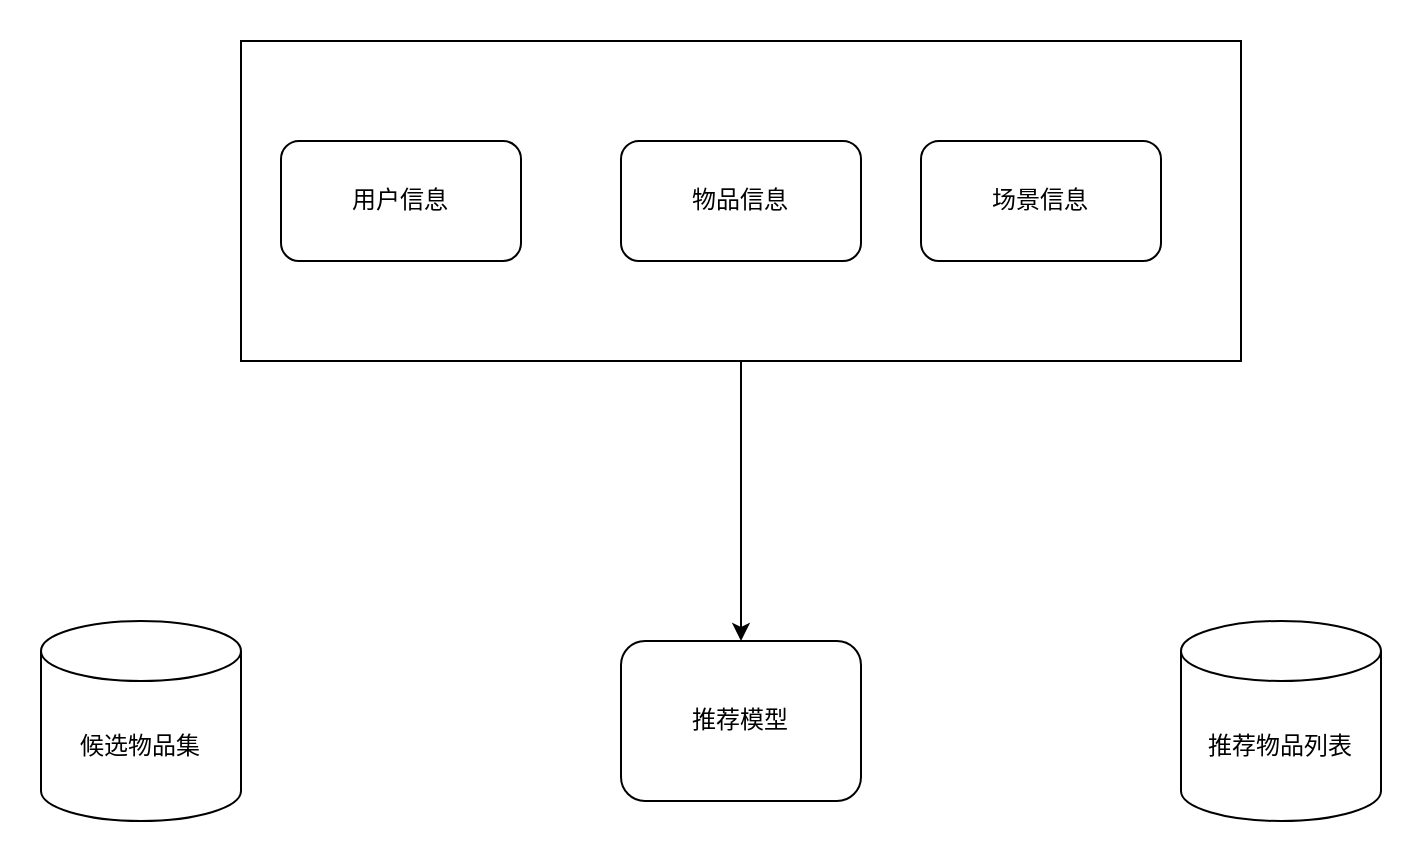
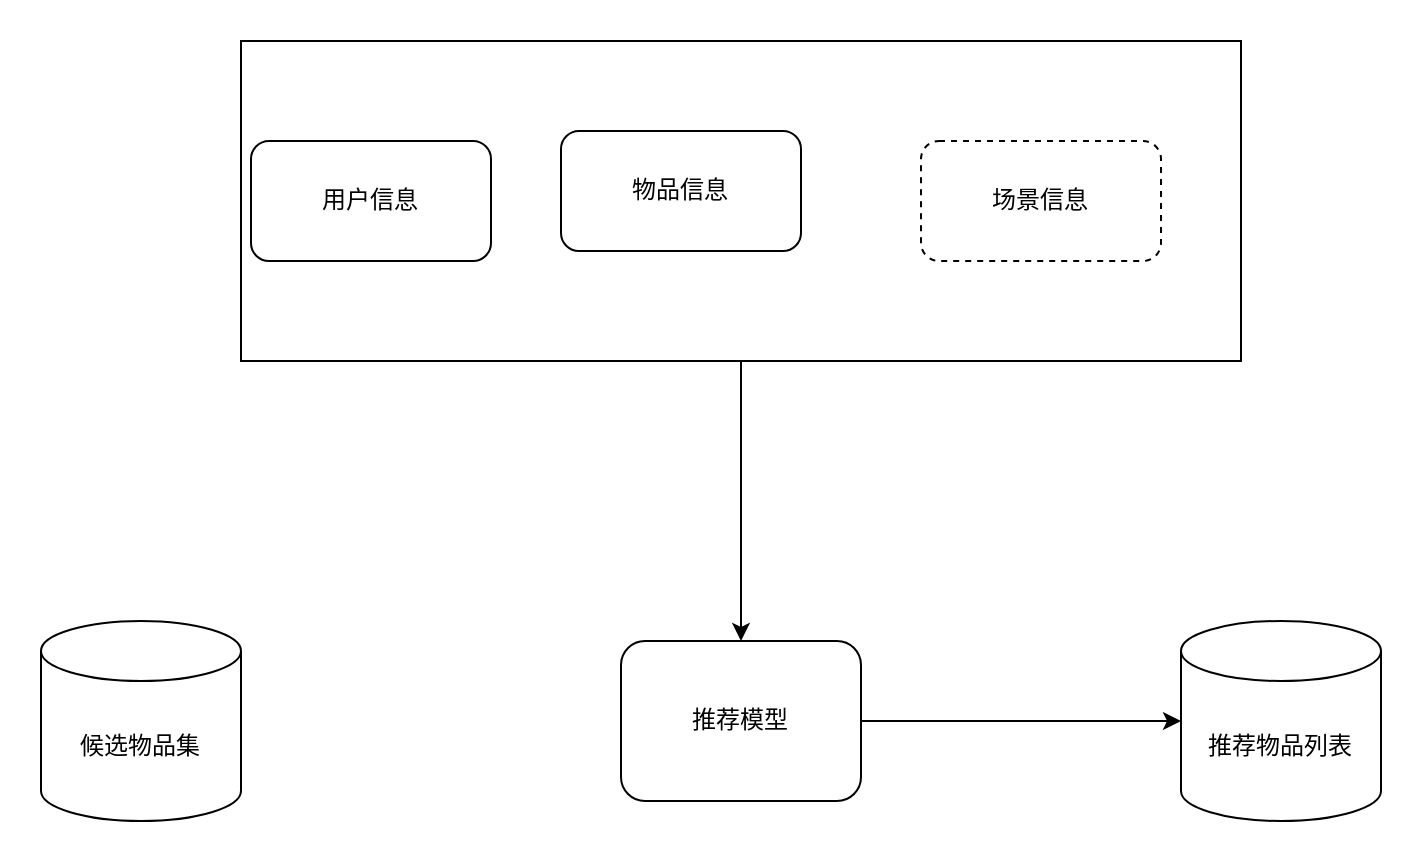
  <mxCell id="0" />
  <mxCell id="1" parent="0" />
  <mxCell id="2" value="" style="rounded=0;whiteSpace=wrap;html=1;" vertex="1" parent="1"><mxGeometry x="120" y="20" width="500" height="160" as="geometry" /></mxCell>
  <mxCell id="3" value="候选物品集" style="shape=cylinder3;whiteSpace=wrap;html=1;boundedLbl=1;backgroundOutline=1;size=15;" parent="1" vertex="1"><mxGeometry x="20" y="310" width="100" height="100" as="geometry" /></mxCell>
  <mxCell id="4" value="推荐模型" style="whiteSpace=wrap;html=1;rounded=1;" parent="1" vertex="1"><mxGeometry x="310" y="320" width="120" height="80" as="geometry" /></mxCell>
- <mxCell id="5" value="物品信息" style="rounded=1;whiteSpace=wrap;html=1;" parent="1" vertex="1"><mxGeometry x="310" y="70" width="120" height="60" as="geometry" /></mxCell>
- <mxCell id="6" value="用户信息" style="rounded=1;whiteSpace=wrap;html=1;" parent="1" vertex="1"><mxGeometry x="140" y="70" width="120" height="60" as="geometry" /></mxCell>
- <mxCell id="7" value="场景信息" style="rounded=1;whiteSpace=wrap;html=1;" parent="1" vertex="1"><mxGeometry x="460" y="70" width="120" height="60" as="geometry" /></mxCell>
+ <mxCell id="5" value="物品信息" style="rounded=1;whiteSpace=wrap;html=1;" parent="1" vertex="1"><mxGeometry x="280" y="65" width="120" height="60" as="geometry" /></mxCell>
+ <mxCell id="6" value="用户信息" style="rounded=1;whiteSpace=wrap;html=1;" parent="1" vertex="1"><mxGeometry x="125" y="70" width="120" height="60" as="geometry" /></mxCell>
+ <mxCell id="7" value="场景信息" style="rounded=1;whiteSpace=wrap;html=1;dashed=1;" parent="1" vertex="1"><mxGeometry x="460" y="70" width="120" height="60" as="geometry" /></mxCell>
  <mxCell id="8" value="推荐物品列表" style="shape=cylinder3;whiteSpace=wrap;html=1;boundedLbl=1;backgroundOutline=1;size=15;" parent="1" vertex="1"><mxGeometry x="590" y="310" width="100" height="100" as="geometry" /></mxCell>
  <mxCell id="9" value="" style="endArrow=classic;html=1;rounded=0;exitX=0.5;exitY=1;exitDx=0;exitDy=0;" edge="1" parent="1" source="2" target="4"><mxGeometry width="50" height="50" relative="1" as="geometry"><mxPoint x="350" y="220" as="sourcePoint" /><mxPoint x="400" y="170" as="targetPoint" /></mxGeometry></mxCell>
+ <mxCell id="10" value="" style="endArrow=classic;html=1;rounded=0;exitX=1;exitY=0.5;exitDx=0;exitDy=0;entryX=0;entryY=0.5;entryDx=0;entryDy=0;entryPerimeter=0;" edge="1" parent="1" source="4" target="8"><mxGeometry width="50" height="50" relative="1" as="geometry"><mxPoint x="460" y="400" as="sourcePoint" /><mxPoint x="510" y="350" as="targetPoint" /></mxGeometry></mxCell>
